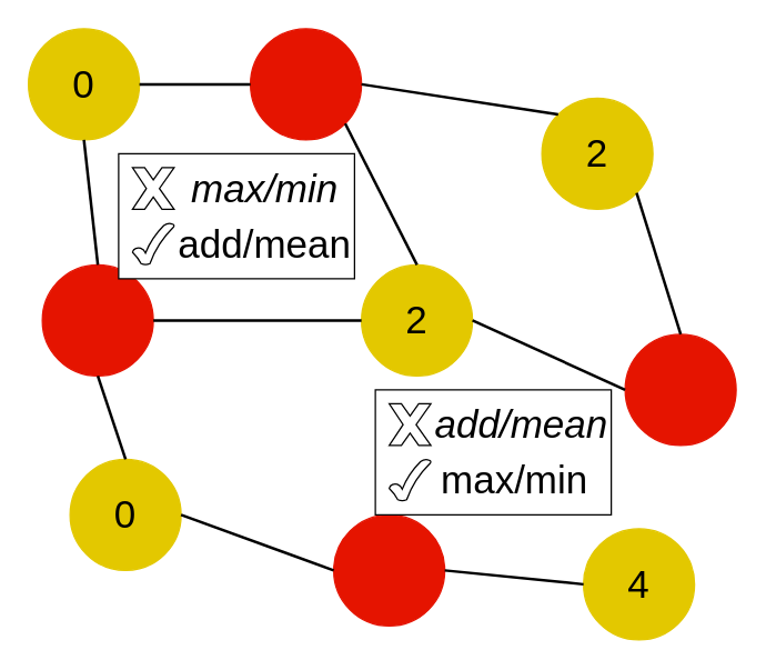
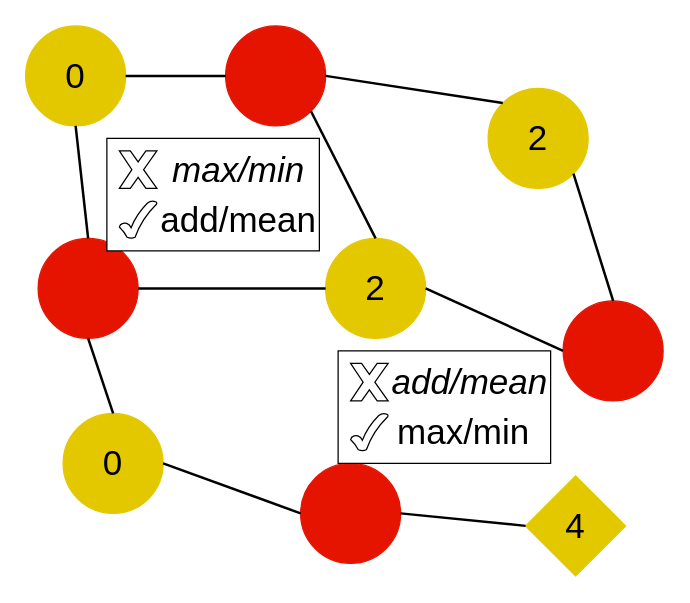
  <mxCell id="0" />
  <mxCell id="1" parent="0" />
  <mxCell id="2" value="" style="ellipse;whiteSpace=wrap;html=1;aspect=fixed;fillColor=#e51400;fontColor=#ffffff;strokeColor=#E51400;" vertex="1" parent="1"><mxGeometry x="180" y="20" width="80" height="80" as="geometry" /></mxCell>
  <mxCell id="3" value="" style="ellipse;whiteSpace=wrap;html=1;aspect=fixed;fillColor=#e51400;fontColor=#ffffff;strokeColor=#E51400;" vertex="1" parent="1"><mxGeometry x="450" y="240" width="80" height="80" as="geometry" /></mxCell>
  <mxCell id="4" value="&lt;font style=&quot;font-size: 28px&quot;&gt;2&lt;/font&gt;" style="ellipse;whiteSpace=wrap;html=1;aspect=fixed;fillColor=#e3c800;fontColor=#000000;strokeColor=#E3C800;" vertex="1" parent="1"><mxGeometry x="260" y="190" width="80" height="80" as="geometry" /></mxCell>
  <mxCell id="5" value="&lt;font style=&quot;font-size: 28px&quot;&gt;2&lt;/font&gt;" style="ellipse;whiteSpace=wrap;html=1;aspect=fixed;fillColor=#e3c800;fontColor=#000000;strokeColor=#E3C800;" vertex="1" parent="1"><mxGeometry x="390" y="70" width="80" height="80" as="geometry" /></mxCell>
  <mxCell id="6" style="rounded=0;orthogonalLoop=1;jettySize=auto;html=1;exitX=0.5;exitY=0;exitDx=0;exitDy=0;endArrow=none;endFill=0;entryX=1;entryY=1;entryDx=0;entryDy=0;strokeWidth=2;" edge="1" parent="1" source="3" target="5"><mxGeometry relative="1" as="geometry"><mxPoint x="490" y="240" as="sourcePoint" /><mxPoint x="490" y="170" as="targetPoint" /></mxGeometry></mxCell>
  <mxCell id="7" style="rounded=0;orthogonalLoop=1;jettySize=auto;html=1;exitX=0;exitY=0.5;exitDx=0;exitDy=0;endArrow=none;endFill=0;entryX=1;entryY=0.5;entryDx=0;entryDy=0;strokeWidth=2;" edge="1" parent="1" source="3" target="4"><mxGeometry relative="1" as="geometry"><mxPoint x="500" y="250" as="sourcePoint" /><mxPoint x="458.284" y="168.284" as="targetPoint" /></mxGeometry></mxCell>
  <mxCell id="8" value="" style="ellipse;whiteSpace=wrap;html=1;aspect=fixed;fillColor=#e51400;fontColor=#ffffff;strokeColor=#E51400;" vertex="1" parent="1"><mxGeometry x="240" y="370" width="80" height="80" as="geometry" /></mxCell>
  <mxCell id="9" value="" style="ellipse;whiteSpace=wrap;html=1;aspect=fixed;fillColor=#e51400;fontColor=#ffffff;strokeColor=#E51400;" vertex="1" parent="1"><mxGeometry x="30" y="190" width="80" height="80" as="geometry" /></mxCell>
  <mxCell id="10" style="rounded=0;orthogonalLoop=1;jettySize=auto;html=1;exitX=0;exitY=0;exitDx=0;exitDy=0;endArrow=none;endFill=0;strokeWidth=2;entryX=1;entryY=0.5;entryDx=0;entryDy=0;" edge="1" parent="1" source="5" target="2"><mxGeometry relative="1" as="geometry"><mxPoint x="310" y="190" as="sourcePoint" /><mxPoint x="230" y="160" as="targetPoint" /></mxGeometry></mxCell>
  <mxCell id="11" style="rounded=0;orthogonalLoop=1;jettySize=auto;html=1;exitX=0.5;exitY=0;exitDx=0;exitDy=0;endArrow=none;endFill=0;strokeWidth=2;entryX=1;entryY=1;entryDx=0;entryDy=0;" edge="1" parent="1" source="4" target="2"><mxGeometry relative="1" as="geometry"><mxPoint x="401.716" y="111.716" as="sourcePoint" /><mxPoint x="260" y="90" as="targetPoint" /></mxGeometry></mxCell>
  <mxCell id="12" style="rounded=0;orthogonalLoop=1;jettySize=auto;html=1;exitX=0;exitY=0.5;exitDx=0;exitDy=0;endArrow=none;endFill=0;strokeWidth=2;entryX=1;entryY=0.5;entryDx=0;entryDy=0;" edge="1" parent="1" source="4" target="9"><mxGeometry relative="1" as="geometry"><mxPoint x="310" y="190" as="sourcePoint" /><mxPoint x="230" y="160" as="targetPoint" /></mxGeometry></mxCell>
  <mxCell id="13" value="&lt;font style=&quot;font-size: 28px&quot;&gt;0&lt;/font&gt;" style="ellipse;whiteSpace=wrap;html=1;aspect=fixed;fillColor=#e3c800;fontColor=#000000;strokeColor=#E3C800;" vertex="1" parent="1"><mxGeometry x="50" y="330" width="80" height="80" as="geometry" /></mxCell>
  <mxCell id="14" style="rounded=0;orthogonalLoop=1;jettySize=auto;html=1;exitX=0;exitY=0.5;exitDx=0;exitDy=0;endArrow=none;endFill=0;strokeWidth=2;entryX=1;entryY=0.5;entryDx=0;entryDy=0;" edge="1" parent="1" source="8" target="13"><mxGeometry relative="1" as="geometry"><mxPoint x="270" y="240" as="sourcePoint" /><mxPoint x="150" y="230" as="targetPoint" /></mxGeometry></mxCell>
  <mxCell id="15" style="rounded=0;orthogonalLoop=1;jettySize=auto;html=1;exitX=0.5;exitY=0;exitDx=0;exitDy=0;endArrow=none;endFill=0;entryX=0.5;entryY=1;entryDx=0;entryDy=0;strokeWidth=2;" edge="1" parent="1" source="13" target="9"><mxGeometry relative="1" as="geometry"><mxPoint x="50" y="270" as="sourcePoint" /><mxPoint x="40" y="200" as="targetPoint" /></mxGeometry></mxCell>
  <mxCell id="16" value="&lt;font style=&quot;font-size: 28px&quot;&gt;0&lt;/font&gt;" style="ellipse;whiteSpace=wrap;html=1;aspect=fixed;fillColor=#e3c800;fontColor=#000000;strokeColor=#E3C800;" vertex="1" parent="1"><mxGeometry x="20" y="20" width="80" height="80" as="geometry" /></mxCell>
- <mxCell id="17" value="&lt;font style=&quot;font-size: 28px&quot;&gt;4&lt;/font&gt;" style="ellipse;whiteSpace=wrap;html=1;aspect=fixed;fillColor=#e3c800;fontColor=#000000;strokeColor=#E3C800;" vertex="1" parent="1"><mxGeometry x="420" y="380" width="80" height="80" as="geometry" /></mxCell>
+ <mxCell id="17" value="&lt;font style=&quot;font-size: 28px&quot;&gt;4&lt;/font&gt;" style="rhombus;whiteSpace=wrap;html=1;aspect=fixed;fillColor=#e3c800;fontColor=#000000;strokeColor=#E3C800;" vertex="1" parent="1"><mxGeometry x="420" y="380" width="80" height="80" as="geometry" /></mxCell>
  <mxCell id="18" style="rounded=0;orthogonalLoop=1;jettySize=auto;html=1;exitX=1;exitY=0.5;exitDx=0;exitDy=0;endArrow=none;endFill=0;strokeWidth=2;entryX=0;entryY=0.5;entryDx=0;entryDy=0;" edge="1" parent="1" source="8" target="17"><mxGeometry relative="1" as="geometry"><mxPoint x="230" y="400" as="sourcePoint" /><mxPoint x="140" y="380" as="targetPoint" /></mxGeometry></mxCell>
  <mxCell id="19" style="rounded=0;orthogonalLoop=1;jettySize=auto;html=1;exitX=0;exitY=0.5;exitDx=0;exitDy=0;endArrow=none;endFill=0;strokeWidth=2;entryX=1;entryY=0.5;entryDx=0;entryDy=0;" edge="1" parent="1" source="2" target="16"><mxGeometry relative="1" as="geometry"><mxPoint x="401.716" y="111.716" as="sourcePoint" /><mxPoint x="260" y="90" as="targetPoint" /></mxGeometry></mxCell>
  <mxCell id="20" style="rounded=0;orthogonalLoop=1;jettySize=auto;html=1;exitX=0.5;exitY=0;exitDx=0;exitDy=0;endArrow=none;endFill=0;strokeWidth=2;entryX=0.5;entryY=1;entryDx=0;entryDy=0;" edge="1" parent="1" source="9" target="16"><mxGeometry relative="1" as="geometry"><mxPoint x="310" y="200" as="sourcePoint" /><mxPoint x="248.284" y="118.284" as="targetPoint" /></mxGeometry></mxCell>
  <mxCell id="21" value="" style="verticalLabelPosition=bottom;verticalAlign=top;html=1;shape=mxgraph.basic.rect;fillColor2=none;strokeWidth=1;size=20;indent=5;" vertex="1" parent="1"><mxGeometry x="270" y="280" width="170" height="90" as="geometry" /></mxCell>
  <mxCell id="22" value="" style="verticalLabelPosition=bottom;verticalAlign=top;html=1;shape=mxgraph.basic.x" vertex="1" parent="1"><mxGeometry x="280" y="290" width="30" height="30" as="geometry" /></mxCell>
  <mxCell id="23" value="" style="verticalLabelPosition=bottom;verticalAlign=top;html=1;shape=mxgraph.basic.tick" vertex="1" parent="1"><mxGeometry x="280" y="330" width="30" height="30" as="geometry" /></mxCell>
  <mxCell id="24" value="&lt;i&gt;&lt;font style=&quot;font-size: 28px&quot;&gt;add/mean&lt;/font&gt;&lt;/i&gt;" style="text;html=1;resizable=0;autosize=1;align=center;verticalAlign=middle;points=[];fillColor=none;strokeColor=none;rounded=0;" vertex="1" parent="1"><mxGeometry x="305" y="290" width="140" height="30" as="geometry" /></mxCell>
  <mxCell id="25" value="&lt;font style=&quot;font-size: 28px&quot;&gt;max/min&lt;/font&gt;" style="text;html=1;resizable=0;autosize=1;align=center;verticalAlign=middle;points=[];fillColor=none;strokeColor=none;rounded=0;" vertex="1" parent="1"><mxGeometry x="310" y="330" width="120" height="30" as="geometry" /></mxCell>
  <mxCell id="26" value="" style="verticalLabelPosition=bottom;verticalAlign=top;html=1;shape=mxgraph.basic.rect;fillColor2=none;strokeWidth=1;size=20;indent=5;" vertex="1" parent="1"><mxGeometry x="85" y="110" width="170" height="90" as="geometry" /></mxCell>
  <mxCell id="27" value="" style="verticalLabelPosition=bottom;verticalAlign=top;html=1;shape=mxgraph.basic.x" vertex="1" parent="1"><mxGeometry x="95" y="120" width="30" height="30" as="geometry" /></mxCell>
  <mxCell id="28" value="" style="verticalLabelPosition=bottom;verticalAlign=top;html=1;shape=mxgraph.basic.tick" vertex="1" parent="1"><mxGeometry x="95" y="160" width="30" height="30" as="geometry" /></mxCell>
  <mxCell id="29" value="&lt;i&gt;&lt;font style=&quot;font-size: 28px&quot;&gt;max/min&lt;/font&gt;&lt;/i&gt;" style="text;html=1;resizable=0;autosize=1;align=center;verticalAlign=middle;points=[];fillColor=none;strokeColor=none;rounded=0;" vertex="1" parent="1"><mxGeometry x="130" y="120" width="120" height="30" as="geometry" /></mxCell>
  <mxCell id="30" value="&lt;font style=&quot;font-size: 28px&quot;&gt;add/mean&lt;/font&gt;" style="text;html=1;resizable=0;autosize=1;align=center;verticalAlign=middle;points=[];fillColor=none;strokeColor=none;rounded=0;" vertex="1" parent="1"><mxGeometry x="120" y="160" width="140" height="30" as="geometry" /></mxCell>
